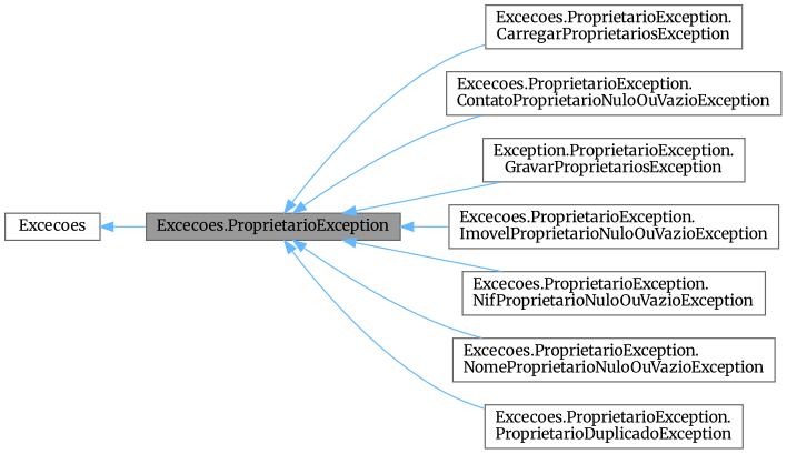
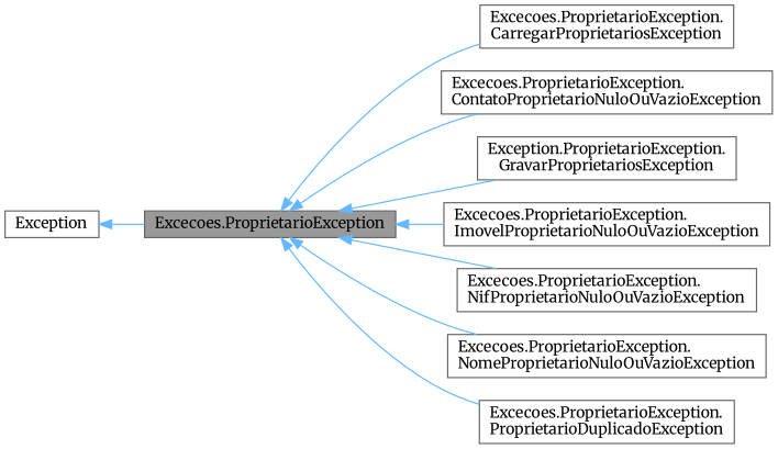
  digraph {
    fontname=Merriweather
    rankdir=LR
    node [color=gray40 fillcolor=white fontname=Merriweather fontsize=12 shape=box style=filled]
    edge [color=steelblue1 dir=back fontname=Merriweather fontsize=12 labelfontname=Helvetica labelfontsize=10 style=solid]
    n1 [fillcolor=grey60 fontcolor=black height=0.2 label="Excecoes.ProprietarioException" width=0.4]
    n2 [height=0.2 label="Excecoes.ProprietarioException.\lCarregarProprietariosException" width=0.4]
    n3 [height=0.2 label="Excecoes.ProprietarioException.\lContatoProprietarioNuloOuVazioException" width=0.4]
    n4 [height=0.2 label="Exception.ProprietarioException.\lGravarProprietariosException" width=0.4]
    n5 [height=0.2 label="Excecoes.ProprietarioException.\lImovelProprietarioNuloOuVazioException" width=0.4]
    n6 [height=0.2 label="Excecoes.ProprietarioException.\lNifProprietarioNuloOuVazioException" width=0.4]
    n7 [height=0.2 label="Excecoes.ProprietarioException.\lNomeProprietarioNuloOuVazioException" width=0.4]
    n8 [height=0.2 label="Excecoes.ProprietarioException.\lProprietarioDuplicadoException" width=0.4]
-   n9 [height=0.2 label=Excecoes width=0.4]
+   n9 [height=0.2 label=Exception width=0.4]
    n1 -> n2
    n1 -> n3
    n1 -> n4
    n1 -> n5
    n1 -> n6
    n1 -> n7
    n1 -> n8
    n9 -> n1
  }
